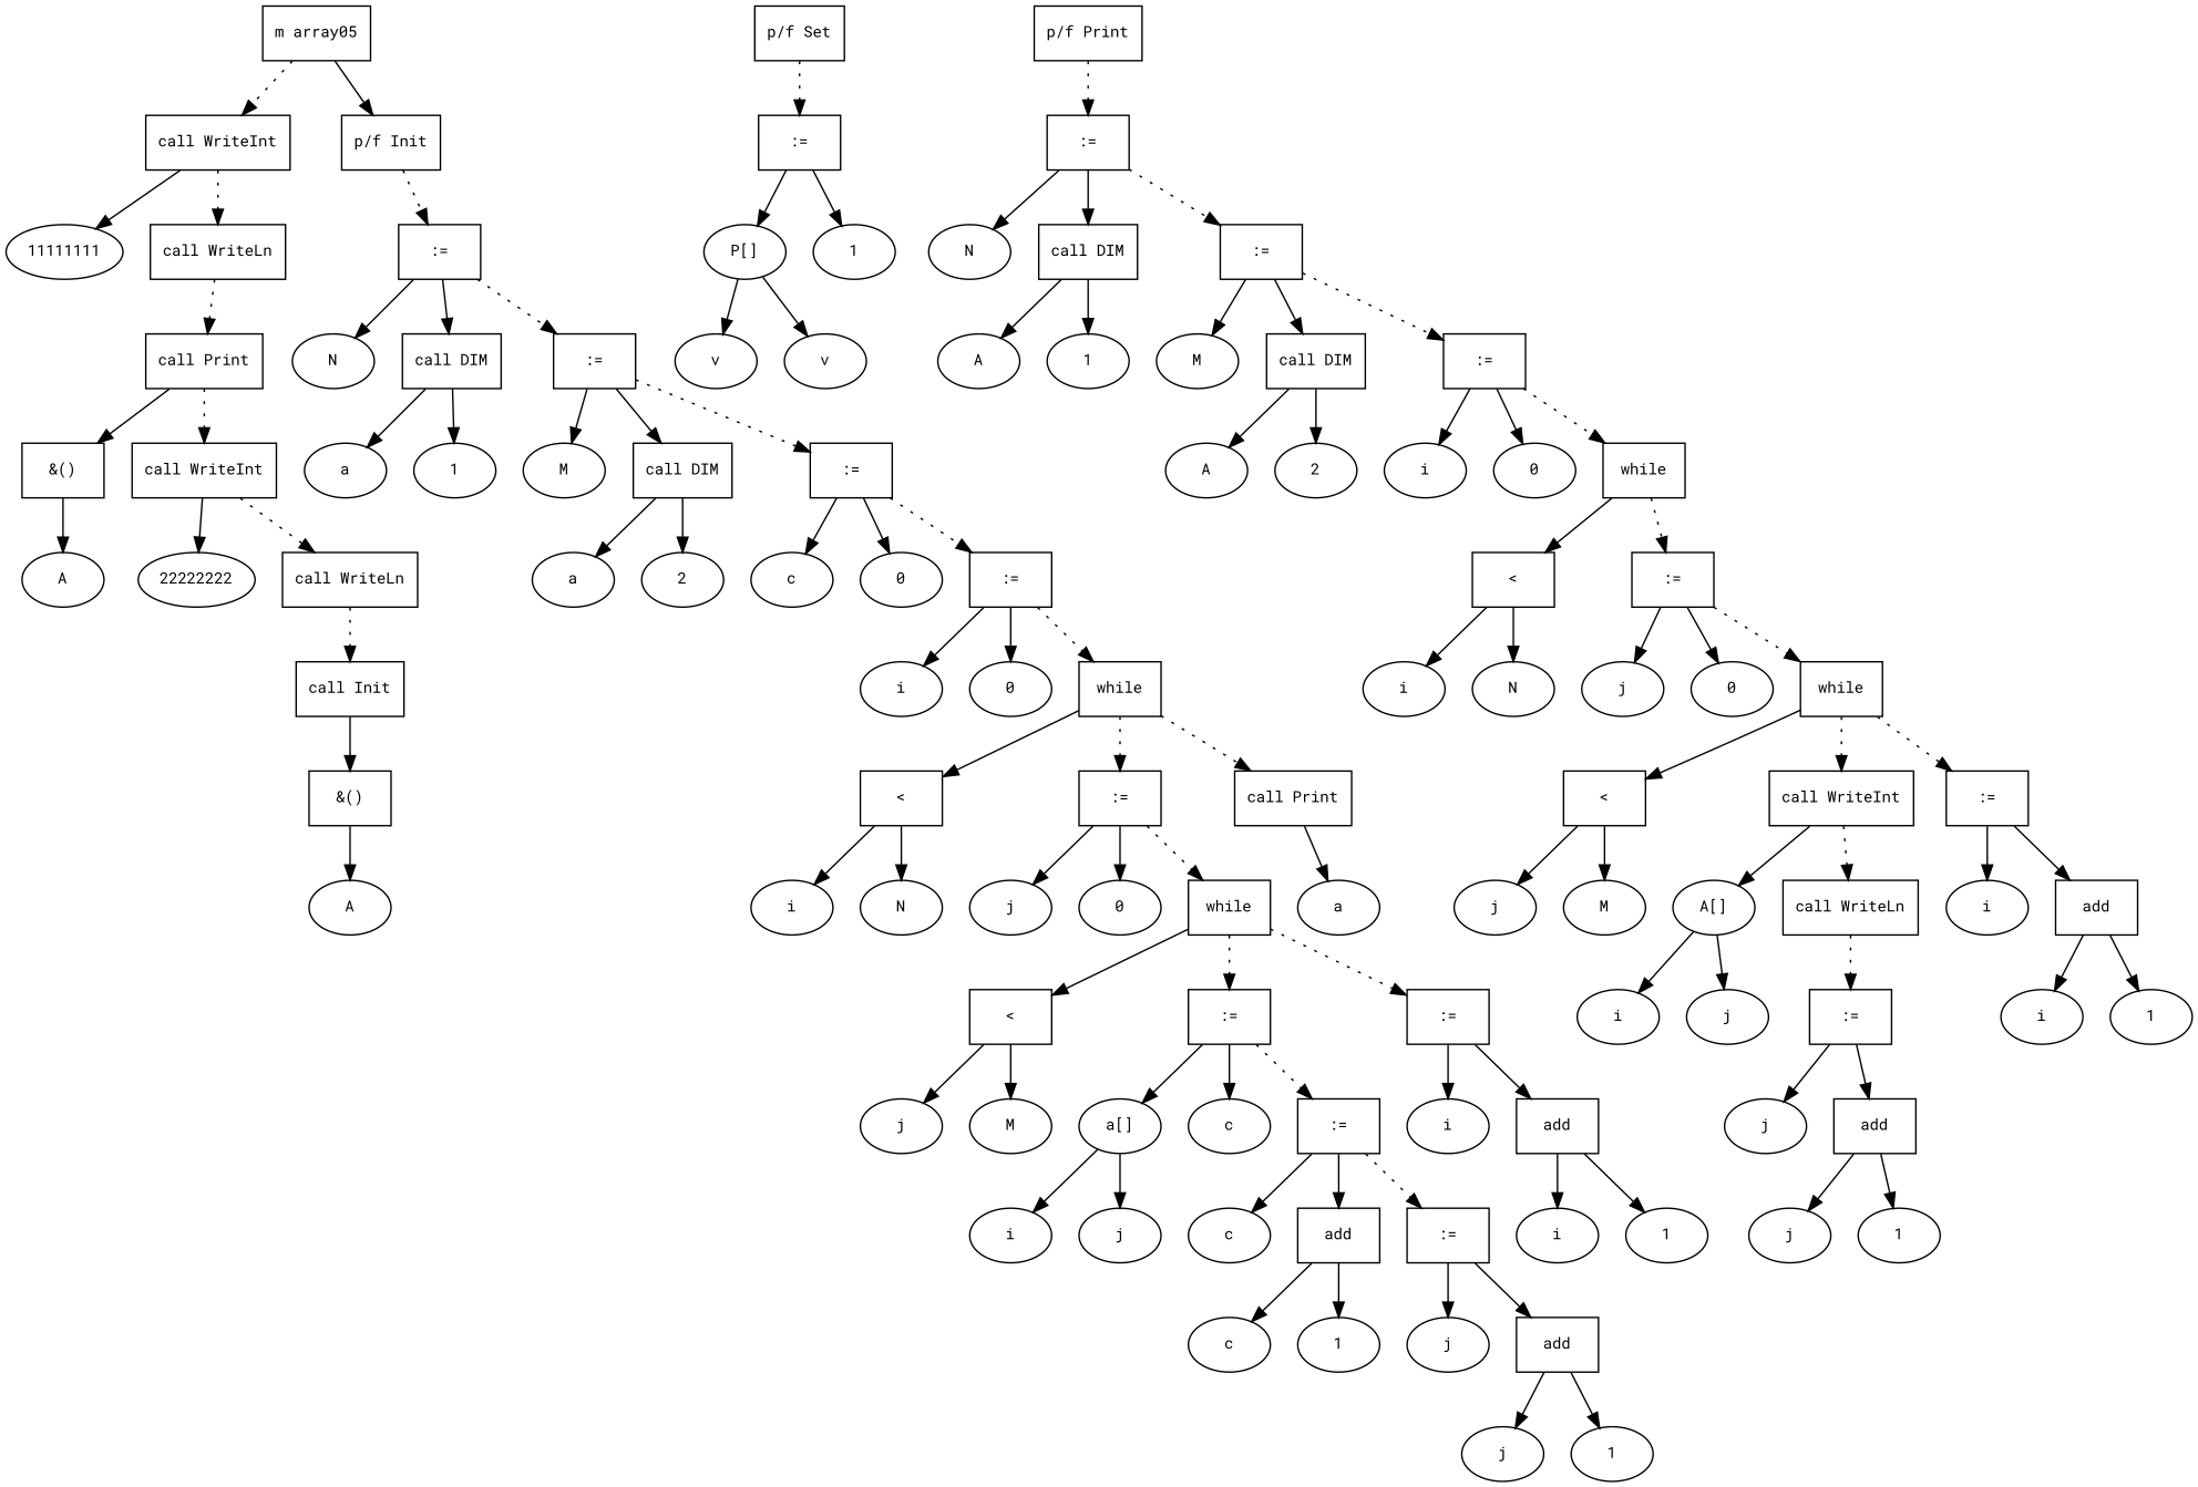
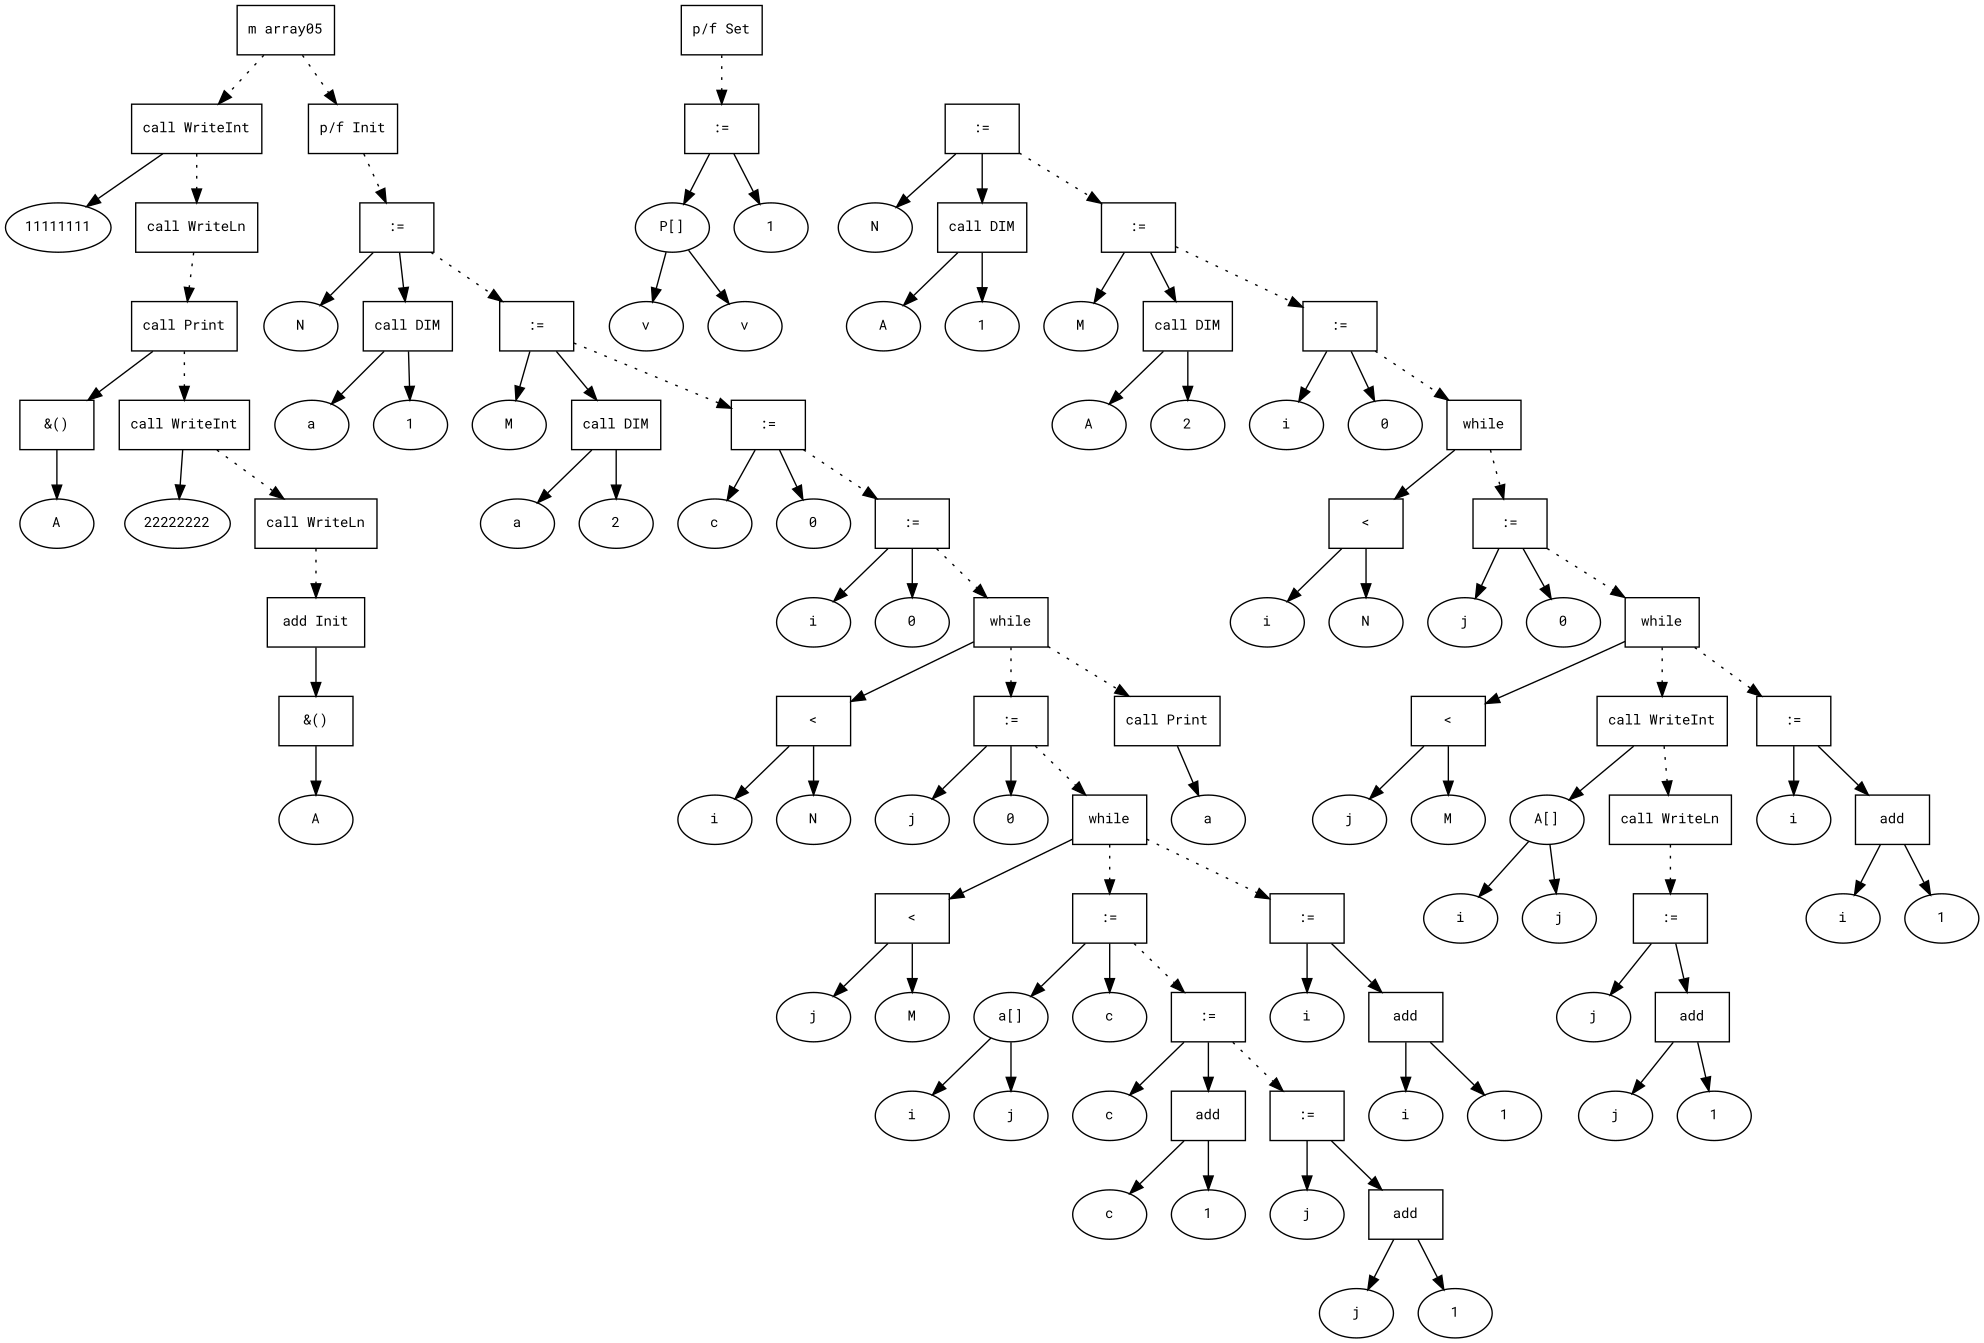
  digraph {
    fontname="Roboto Mono"
    fontsize=10
    node [fontname="Roboto Mono" fontsize=10 shape=ellipse]
    edge [fontname="Roboto Mono" fontsize=10]
    n1 [label="m array05" shape=box]
    n2 [label="call WriteInt" shape=box]
    n3 [label="p/f Init" shape=box]
    n4 [label=11111111]
    n5 [label="call WriteLn" shape=box]
    n6 [label="p/f Set" shape=box]
    n7 [label=":=" shape=box]
-   n8 [label="p/f Print" shape=box]
    n9 [label=":=" shape=box]
    n10 [label=":=" shape=box]
    n11 [label="call Print" shape=box]
    n12 [label="&()" shape=box]
    n13 [label="call WriteInt" shape=box]
    n14 [label=A]
    n15 [label=22222222]
    n16 [label="call WriteLn" shape=box]
-   n17 [label="call Init" shape=box]
+   n17 [label="add Init" shape=box]
    n18 [label="&()" shape=box]
    n19 [label=A]
    n20 [label="P[]"]
    n21 [label=1]
    n22 [label=v]
    n23 [label=v]
    n24 [label=N]
    n25 [label="call DIM" shape=box]
    n26 [label=":=" shape=box]
    n27 [label=A]
    n28 [label=1]
    n29 [label=M]
    n30 [label="call DIM" shape=box]
    n31 [label=":=" shape=box]
    n32 [label=A]
    n33 [label=2]
    n34 [label=i]
    n35 [label=0]
    n36 [label=while shape=box]
    n37 [label="<" shape=box]
    n38 [label=":=" shape=box]
    n39 [label=i]
    n40 [label=N]
    n41 [label=j]
    n42 [label=0]
    n43 [label=while shape=box]
    n44 [label="<" shape=box]
    n45 [label="call WriteInt" shape=box]
    n46 [label=":=" shape=box]
    n47 [label=j]
    n48 [label=M]
    n49 [label="A[]"]
    n50 [label="call WriteLn" shape=box]
    n51 [label=i]
    n52 [label=add shape=box]
    n53 [label=i]
    n54 [label=j]
    n55 [label=":=" shape=box]
    n56 [label=j]
    n57 [label=add shape=box]
    n58 [label=j]
    n59 [label=1]
    n60 [label=i]
    n61 [label=1]
    n62 [label=N]
    n63 [label="call DIM" shape=box]
    n64 [label=":=" shape=box]
    n65 [label=a]
    n66 [label=1]
    n67 [label=M]
    n68 [label="call DIM" shape=box]
    n69 [label=":=" shape=box]
    n70 [label=a]
    n71 [label=2]
    n72 [label=c]
    n73 [label=0]
    n74 [label=":=" shape=box]
    n75 [label=i]
    n76 [label=0]
    n77 [label=while shape=box]
    n78 [label="<" shape=box]
    n79 [label=":=" shape=box]
    n80 [label="call Print" shape=box]
    n81 [label=i]
    n82 [label=N]
    n83 [label=j]
    n84 [label=0]
    n85 [label=while shape=box]
    n86 [label=a]
    n87 [label="<" shape=box]
    n88 [label=":=" shape=box]
    n89 [label=":=" shape=box]
    n90 [label=j]
    n91 [label=M]
    n92 [label="a[]"]
    n93 [label=c]
    n94 [label=":=" shape=box]
    n95 [label=i]
    n96 [label=add shape=box]
    n97 [label=i]
    n98 [label=j]
    n99 [label=c]
    n100 [label=add shape=box]
    n101 [label=":=" shape=box]
    n102 [label=c]
    n103 [label=1]
    n104 [label=j]
    n105 [label=add shape=box]
    n106 [label=j]
    n107 [label=1]
    n108 [label=i]
    n109 [label=1]
    n1 -> n2 [style=dotted]
-   n1 -> n3
+   n1 -> n3 [style=dotted]
    n2 -> n4
    n2 -> n5 [style=dotted]
    n3 -> n10 [style=dotted]
    n5 -> n11 [style=dotted]
    n6 -> n7 [style=dotted]
    n7 -> n20
    n7 -> n21
-   n8 -> n9 [style=dotted]
    n9 -> n24
    n9 -> n25
    n9 -> n26 [style=dotted]
    n10 -> n62
    n10 -> n63
    n10 -> n64 [style=dotted]
    n11 -> n12
    n11 -> n13 [style=dotted]
    n12 -> n14
    n13 -> n15
    n13 -> n16 [style=dotted]
    n16 -> n17 [style=dotted]
    n17 -> n18
    n18 -> n19
    n20 -> n22
    n20 -> n23
    n25 -> n27
    n25 -> n28
    n26 -> n29
    n26 -> n30
    n26 -> n31 [style=dotted]
    n30 -> n32
    n30 -> n33
    n31 -> n34
    n31 -> n35
    n31 -> n36 [style=dotted]
    n36 -> n37
    n36 -> n38 [style=dotted]
    n37 -> n39
    n37 -> n40
    n38 -> n41
    n38 -> n42
    n38 -> n43 [style=dotted]
    n43 -> n44
    n43 -> n45 [style=dotted]
    n43 -> n46 [style=dotted]
    n44 -> n47
    n44 -> n48
    n45 -> n49
    n45 -> n50 [style=dotted]
    n46 -> n51
    n46 -> n52
    n49 -> n53
    n49 -> n54
    n50 -> n55 [style=dotted]
    n52 -> n60
    n52 -> n61
    n55 -> n56
    n55 -> n57
    n57 -> n58
    n57 -> n59
    n63 -> n65
    n63 -> n66
    n64 -> n67
    n64 -> n68
    n64 -> n69 [style=dotted]
    n68 -> n70
    n68 -> n71
    n69 -> n72
    n69 -> n73
    n69 -> n74 [style=dotted]
    n74 -> n75
    n74 -> n76
    n74 -> n77 [style=dotted]
    n77 -> n78
    n77 -> n79 [style=dotted]
    n77 -> n80 [style=dotted]
    n78 -> n81
    n78 -> n82
    n79 -> n83
    n79 -> n84
    n79 -> n85 [style=dotted]
    n80 -> n86
    n85 -> n87
    n85 -> n88 [style=dotted]
    n85 -> n89 [style=dotted]
    n87 -> n90
    n87 -> n91
    n88 -> n92
    n88 -> n93
    n88 -> n94 [style=dotted]
    n89 -> n95
    n89 -> n96
    n92 -> n97
    n92 -> n98
    n94 -> n99
    n94 -> n100
    n94 -> n101 [style=dotted]
    n96 -> n108
    n96 -> n109
    n100 -> n102
    n100 -> n103
    n101 -> n104
    n101 -> n105
    n105 -> n106
    n105 -> n107
  }
